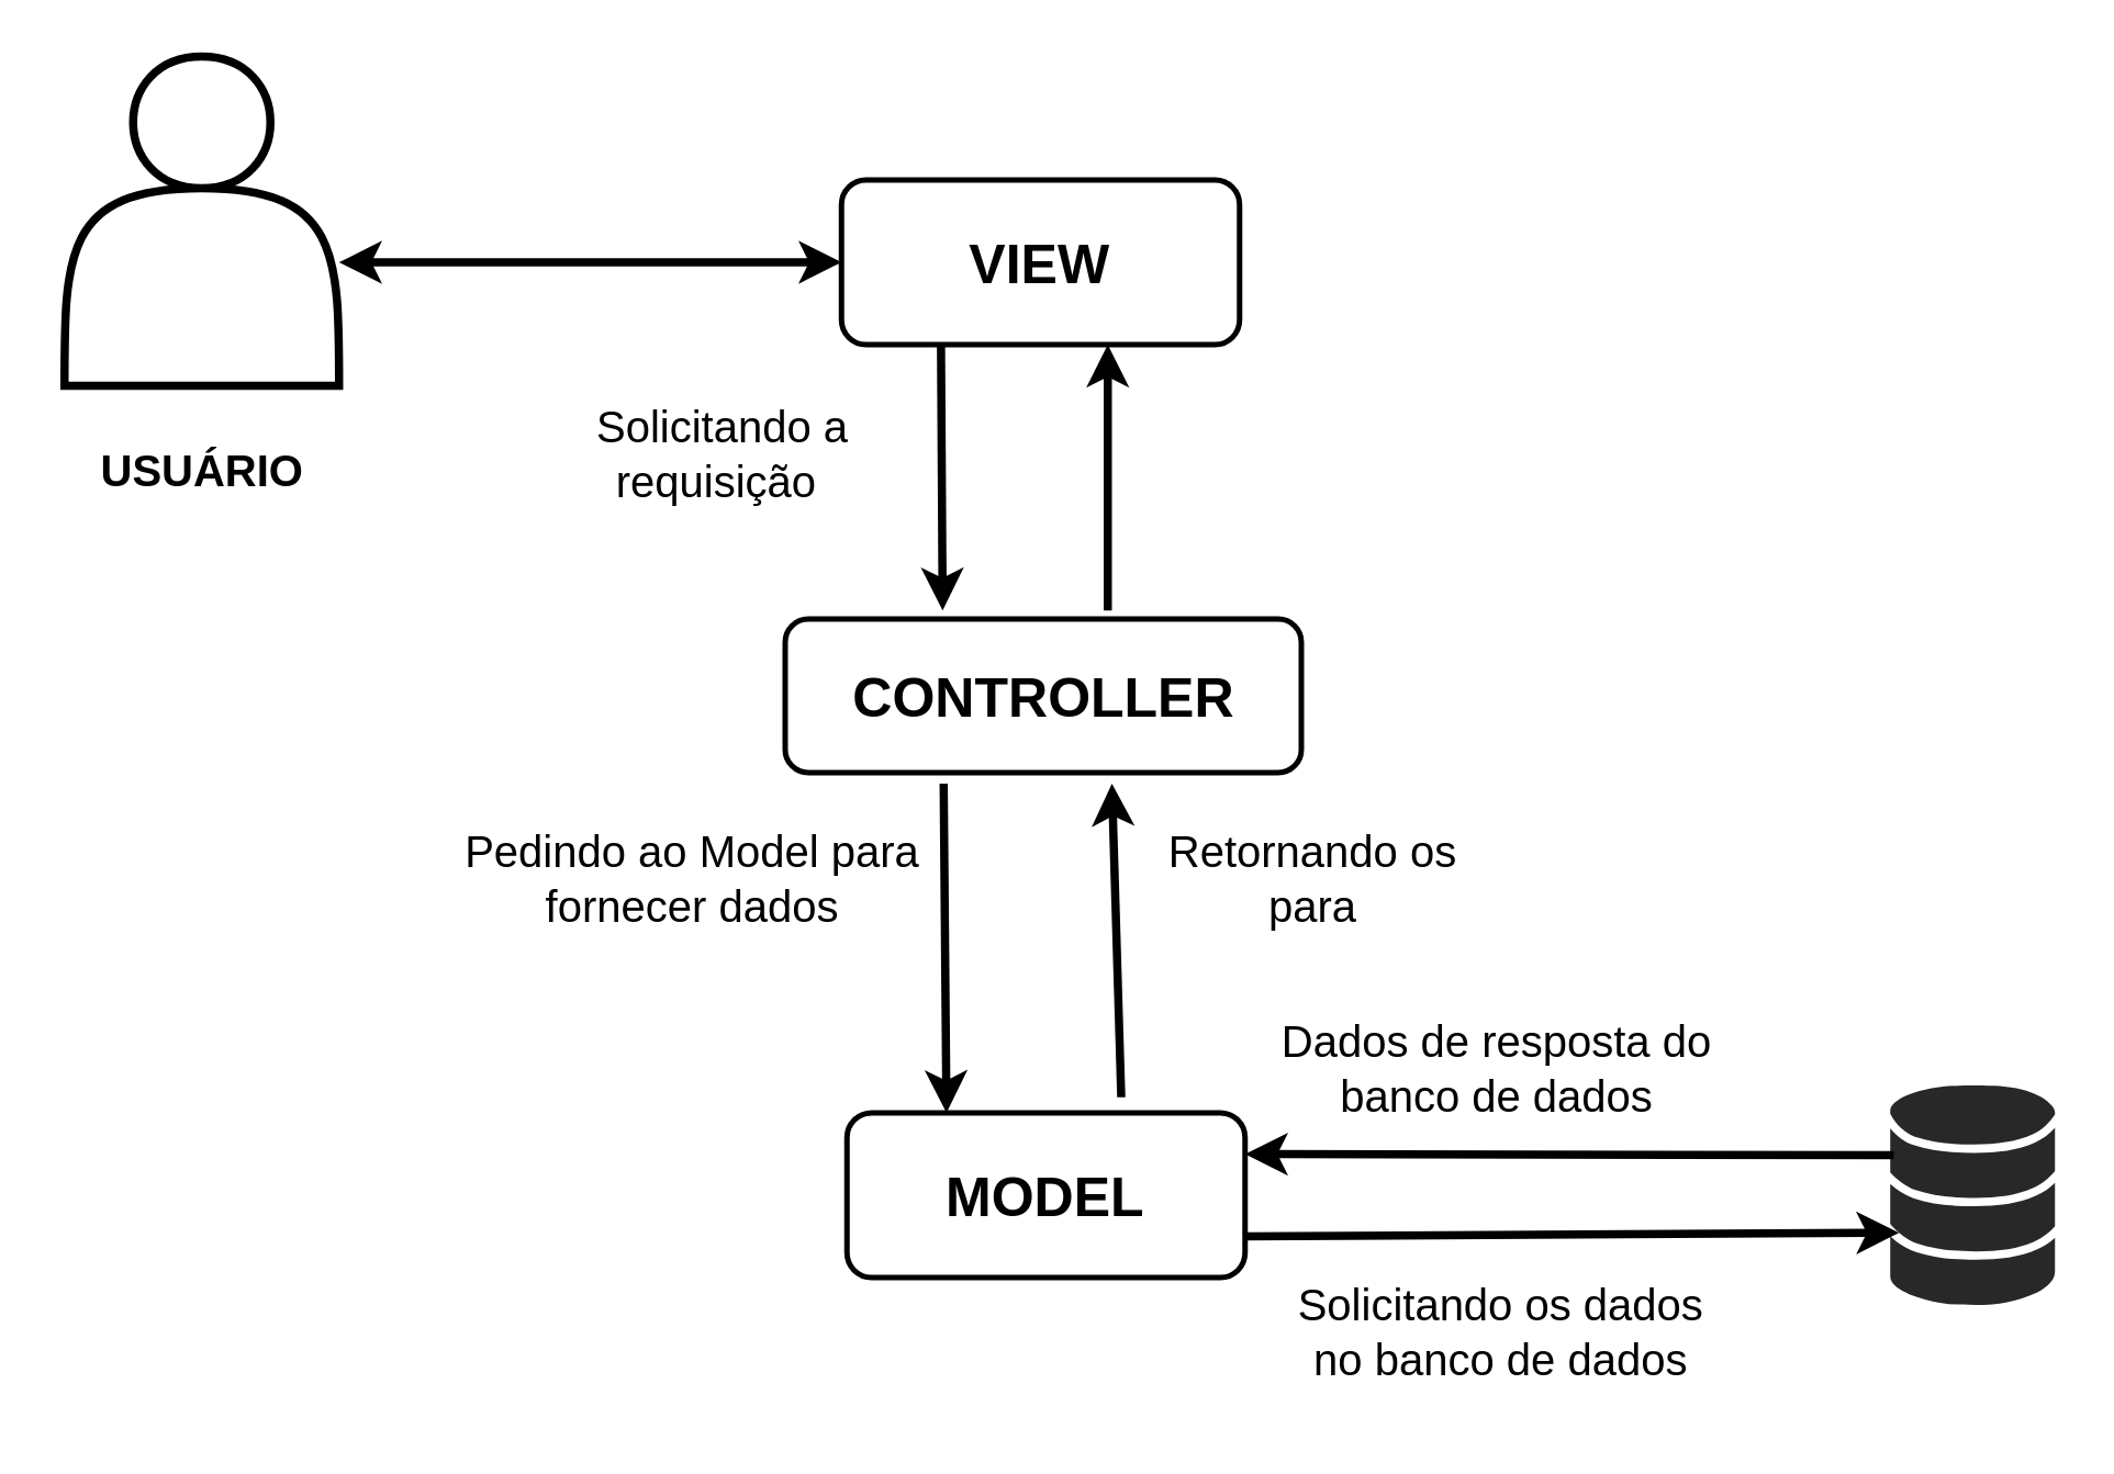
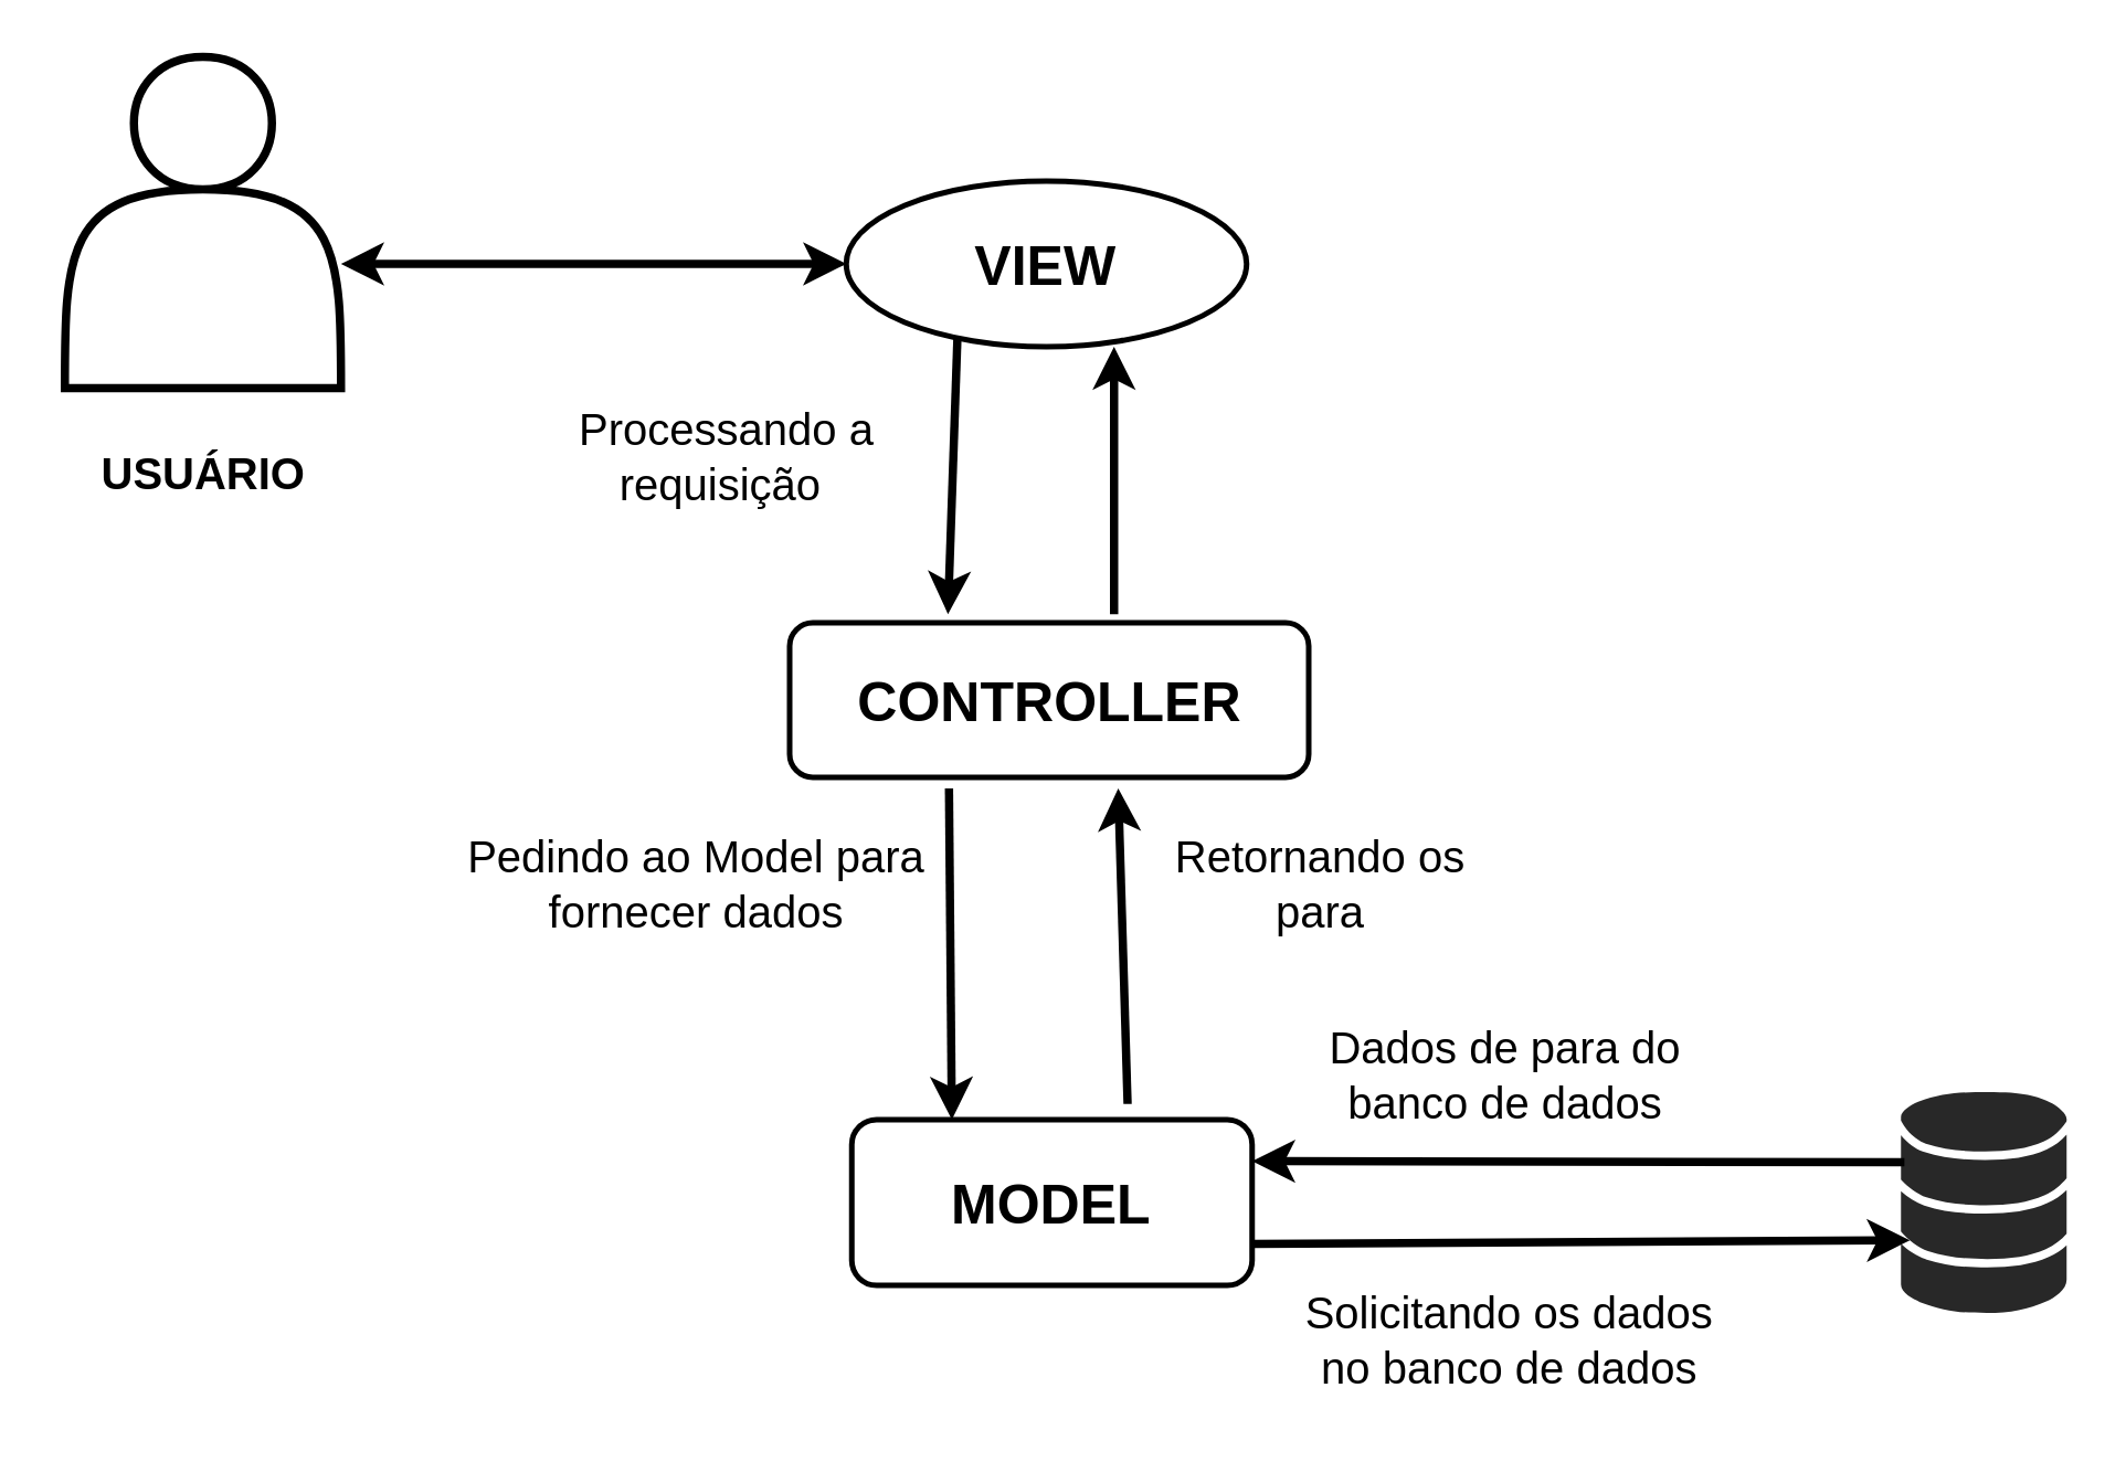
  <mxCell id="0" />
  <mxCell id="1" parent="0" />
- <mxCell id="2" value="&lt;b&gt;&lt;font style=&quot;font-size: 20px&quot;&gt;VIEW&lt;/font&gt;&lt;/b&gt;" style="rounded=1;whiteSpace=wrap;html=1;strokeWidth=2;" parent="1" vertex="1"><mxGeometry x="306" y="65" width="145" height="60" as="geometry" /></mxCell>
+ <mxCell id="2" value="&lt;b&gt;&lt;font style=&quot;font-size: 20px&quot;&gt;VIEW&lt;/font&gt;&lt;/b&gt;" style="ellipse;whiteSpace=wrap;html=1;strokeWidth=2;" parent="1" vertex="1"><mxGeometry x="306" y="65" width="145" height="60" as="geometry" /></mxCell>
  <mxCell id="3" value="&lt;font style=&quot;font-size: 20px&quot;&gt;&lt;b&gt;CONTROLLER&lt;/b&gt;&lt;/font&gt;" style="rounded=1;whiteSpace=wrap;html=1;strokeWidth=2;" parent="1" vertex="1"><mxGeometry x="285.5" y="225" width="188" height="56" as="geometry" /></mxCell>
  <mxCell id="4" value="" style="endArrow=classic;html=1;exitX=0.25;exitY=1;exitDx=0;exitDy=0;entryX=0.305;entryY=-0.056;entryDx=0;entryDy=0;entryPerimeter=0;strokeWidth=3;" parent="1" source="2" target="3" edge="1"><mxGeometry width="50" height="50" relative="1" as="geometry"><mxPoint x="332" y="555" as="sourcePoint" /><mxPoint x="362" y="305" as="targetPoint" /></mxGeometry></mxCell>
  <mxCell id="5" value="" style="shape=actor;whiteSpace=wrap;html=1;strokeWidth=3;" parent="1" vertex="1"><mxGeometry x="23" y="20" width="100" height="120" as="geometry" /></mxCell>
  <mxCell id="6" value="" style="endArrow=classic;html=1;exitX=0.625;exitY=-0.056;exitDx=0;exitDy=0;exitPerimeter=0;strokeWidth=3;entryX=0.669;entryY=1;entryDx=0;entryDy=0;entryPerimeter=0;" parent="1" source="3" target="2" edge="1"><mxGeometry width="50" height="50" relative="1" as="geometry"><mxPoint x="425" y="281" as="sourcePoint" /><mxPoint x="404" y="155" as="targetPoint" /></mxGeometry></mxCell>
  <mxCell id="7" value="&lt;font style=&quot;font-size: 20px&quot;&gt;&lt;b&gt;MODEL&lt;/b&gt;&lt;/font&gt;" style="rounded=1;whiteSpace=wrap;html=1;strokeWidth=2;" parent="1" vertex="1"><mxGeometry x="308" y="405" width="145" height="60" as="geometry" /></mxCell>
  <mxCell id="8" value="" style="endArrow=classic;html=1;strokeWidth=3;entryX=0.25;entryY=0;entryDx=0;entryDy=0;exitX=0.307;exitY=1.071;exitDx=0;exitDy=0;exitPerimeter=0;" parent="1" source="3" target="7" edge="1"><mxGeometry width="50" height="50" relative="1" as="geometry"><mxPoint x="333" y="335" as="sourcePoint" /><mxPoint x="343" y="455" as="targetPoint" /></mxGeometry></mxCell>
  <mxCell id="9" value="" style="endArrow=classic;html=1;exitX=0.689;exitY=-0.095;exitDx=0;exitDy=0;entryX=0.633;entryY=1.071;entryDx=0;entryDy=0;entryPerimeter=0;exitPerimeter=0;strokeWidth=3;" parent="1" source="7" target="3" edge="1"><mxGeometry width="50" height="50" relative="1" as="geometry"><mxPoint x="362" y="395" as="sourcePoint" /><mxPoint x="419" y="371" as="targetPoint" /></mxGeometry></mxCell>
  <mxCell id="10" value="" style="verticalLabelPosition=bottom;html=1;fillColor=#282828;verticalAlign=top;pointerEvents=1;align=center;shape=mxgraph.cisco_safe.iot_things_icons.icon7;strokeWidth=2;strokeColor=#004C99;" parent="1" vertex="1"><mxGeometry x="688" y="395" width="60" height="80" as="geometry" /></mxCell>
  <mxCell id="11" value="" style="endArrow=classic;html=1;exitX=1;exitY=0.75;exitDx=0;exitDy=0;entryX=0.054;entryY=0.671;entryDx=0;entryDy=0;entryPerimeter=0;strokeWidth=3;" parent="1" source="7" target="10" edge="1"><mxGeometry width="50" height="50" relative="1" as="geometry"><mxPoint x="537" y="466.5" as="sourcePoint" /><mxPoint x="627" y="451.5" as="targetPoint" /></mxGeometry></mxCell>
  <mxCell id="12" value="" style="endArrow=none;html=1;startArrow=classic;startFill=1;endFill=0;exitX=1;exitY=0.25;exitDx=0;exitDy=0;entryX=0.021;entryY=0.318;entryDx=0;entryDy=0;entryPerimeter=0;strokeWidth=3;" parent="1" source="7" target="10" edge="1"><mxGeometry width="50" height="50" relative="1" as="geometry"><mxPoint x="487" y="432.5" as="sourcePoint" /><mxPoint x="647" y="421.5" as="targetPoint" /></mxGeometry></mxCell>
  <mxCell id="13" value="&lt;span style=&quot;font-size: 16px&quot;&gt;&lt;b&gt;USUÁRIO&lt;/b&gt;&lt;/span&gt;" style="text;html=1;strokeColor=none;fillColor=none;align=center;verticalAlign=middle;whiteSpace=wrap;rounded=0;" parent="1" vertex="1"><mxGeometry x="20.5" y="161" width="105" height="20" as="geometry" /></mxCell>
  <mxCell id="14" value="" style="endArrow=classic;html=1;entryX=0;entryY=0.5;entryDx=0;entryDy=0;strokeWidth=3;startArrow=classic;startFill=1;exitX=1;exitY=0.625;exitDx=0;exitDy=0;exitPerimeter=0;" parent="1" source="5" target="2" edge="1"><mxGeometry width="50" height="50" relative="1" as="geometry"><mxPoint x="108" y="95" as="sourcePoint" /><mxPoint x="207.995" y="57.27" as="targetPoint" /></mxGeometry></mxCell>
- <mxCell id="15" value="&lt;font style=&quot;font-size: 16px ; font-weight: normal&quot;&gt;Solicitando a requisição&amp;nbsp;&lt;/font&gt;" style="text;html=1;strokeColor=none;fillColor=none;align=center;verticalAlign=middle;whiteSpace=wrap;rounded=0;fontStyle=1" parent="1" vertex="1"><mxGeometry x="188" y="140" width="150" height="50" as="geometry" /></mxCell>
+ <mxCell id="15" value="&lt;font style=&quot;font-size: 16px ; font-weight: normal&quot;&gt;Processando a requisição&amp;nbsp;&lt;/font&gt;" style="text;html=1;strokeColor=none;fillColor=none;align=center;verticalAlign=middle;whiteSpace=wrap;rounded=0;fontStyle=1" parent="1" vertex="1"><mxGeometry x="188" y="140" width="150" height="50" as="geometry" /></mxCell>
  <mxCell id="16" value="&lt;span style=&quot;font-size: 16px&quot;&gt;Retornando os para&lt;/span&gt;" style="text;html=1;strokeColor=none;fillColor=none;align=center;verticalAlign=middle;whiteSpace=wrap;rounded=0;" parent="1" vertex="1"><mxGeometry x="408" y="295" width="140" height="50" as="geometry" /></mxCell>
  <mxCell id="17" value="&lt;div&gt;&lt;span style=&quot;font-size: 16px&quot;&gt;Solicitando os dados no banco de dados&lt;/span&gt;&lt;/div&gt;" style="text;html=1;strokeColor=none;fillColor=none;align=center;verticalAlign=middle;whiteSpace=wrap;rounded=0;" parent="1" vertex="1"><mxGeometry x="463.5" y="455" width="164.5" height="60" as="geometry" /></mxCell>
  <mxCell id="18" value="&lt;div&gt;&lt;span style=&quot;font-size: 16px&quot;&gt;Pedindo ao Model para fornecer dados&lt;/span&gt;&lt;/div&gt;" style="text;html=1;strokeColor=none;fillColor=none;align=center;verticalAlign=middle;whiteSpace=wrap;rounded=0;" parent="1" vertex="1"><mxGeometry x="168" y="290" width="168" height="60" as="geometry" /></mxCell>
- <mxCell id="19" value="&lt;div&gt;&lt;span style=&quot;font-size: 16px&quot;&gt;Dados de resposta do banco de dados&lt;/span&gt;&lt;/div&gt;" style="text;html=1;strokeColor=none;fillColor=none;align=center;verticalAlign=middle;whiteSpace=wrap;rounded=0;" parent="1" vertex="1"><mxGeometry x="462" y="359" width="166" height="60" as="geometry" /></mxCell>
+ <mxCell id="19" value="&lt;div&gt;&lt;span style=&quot;font-size: 16px&quot;&gt;Dados de para do banco de dados&lt;/span&gt;&lt;/div&gt;" style="text;html=1;strokeColor=none;fillColor=none;align=center;verticalAlign=middle;whiteSpace=wrap;rounded=0;" parent="1" vertex="1"><mxGeometry x="462" y="359" width="166" height="60" as="geometry" /></mxCell>
